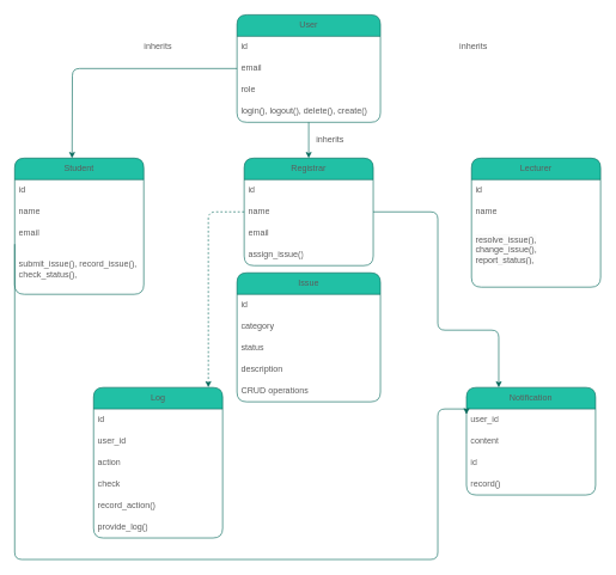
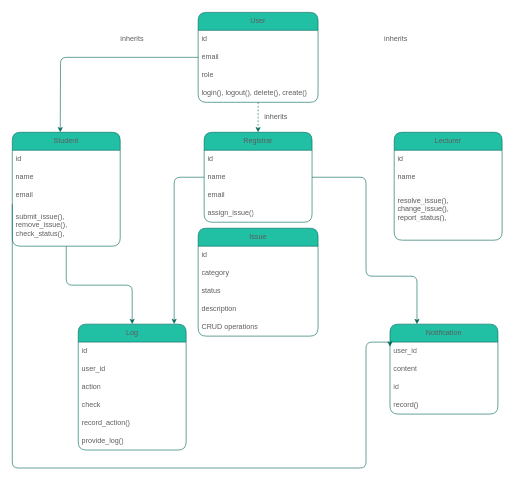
  <mxCell id="0" />
  <mxCell id="1" parent="0" />
- <mxCell id="2" style="edgeStyle=orthogonalEdgeStyle;rounded=1;orthogonalLoop=1;jettySize=auto;html=1;entryX=0.5;entryY=0;entryDx=0;entryDy=0;labelBackgroundColor=none;strokeColor=#006658;fontColor=default;" parent="1" source="3" target="14" edge="1"><mxGeometry relative="1" as="geometry" /></mxCell>
+ <mxCell id="2" style="edgeStyle=orthogonalEdgeStyle;rounded=1;orthogonalLoop=1;jettySize=auto;html=1;entryX=0.5;entryY=0;entryDx=0;entryDy=0;labelBackgroundColor=none;strokeColor=#006658;fontColor=default;dashed=1;" parent="1" source="3" target="14" edge="1"><mxGeometry relative="1" as="geometry" /></mxCell>
  <mxCell id="3" value="User" style="swimlane;fontStyle=0;childLayout=stackLayout;horizontal=1;startSize=30;horizontalStack=0;resizeParent=1;resizeParentMax=0;resizeLast=0;collapsible=1;marginBottom=0;whiteSpace=wrap;html=1;rounded=1;labelBackgroundColor=none;fillColor=#21C0A5;strokeColor=#006658;fontColor=#5C5C5C;" parent="1" vertex="1"><mxGeometry x="330" width="200" height="150" as="geometry" y="20" /></mxCell>
  <mxCell id="4" value="id" style="text;strokeColor=none;fillColor=none;align=left;verticalAlign=middle;spacingLeft=4;spacingRight=4;overflow=hidden;points=[[0,0.5],[1,0.5]];portConstraint=eastwest;rotatable=0;whiteSpace=wrap;html=1;rounded=1;labelBackgroundColor=none;fontColor=#5C5C5C;" parent="3" vertex="1"><mxGeometry y="30" width="200" height="30" as="geometry" /></mxCell>
  <mxCell id="5" value="email" style="text;strokeColor=none;fillColor=none;align=left;verticalAlign=middle;spacingLeft=4;spacingRight=4;overflow=hidden;points=[[0,0.5],[1,0.5]];portConstraint=eastwest;rotatable=0;whiteSpace=wrap;html=1;rounded=1;labelBackgroundColor=none;fontColor=#5C5C5C;" parent="3" vertex="1"><mxGeometry y="60" width="200" height="30" as="geometry" /></mxCell>
  <mxCell id="6" value="role" style="text;strokeColor=none;fillColor=none;align=left;verticalAlign=middle;spacingLeft=4;spacingRight=4;overflow=hidden;points=[[0,0.5],[1,0.5]];portConstraint=eastwest;rotatable=0;whiteSpace=wrap;html=1;rounded=1;labelBackgroundColor=none;fontColor=#5C5C5C;" parent="3" vertex="1"><mxGeometry y="90" width="200" height="30" as="geometry" /></mxCell>
  <mxCell id="7" value="login(), logout(), delete(), create()" style="text;strokeColor=none;fillColor=none;align=left;verticalAlign=middle;spacingLeft=4;spacingRight=4;overflow=hidden;points=[[0,0.5],[1,0.5]];portConstraint=eastwest;rotatable=0;whiteSpace=wrap;html=1;rounded=1;labelBackgroundColor=none;fontColor=#5C5C5C;" vertex="1" parent="3"><mxGeometry y="120" width="200" height="30" as="geometry" /></mxCell>
+ <mxCell id="8" style="edgeStyle=orthogonalEdgeStyle;rounded=1;orthogonalLoop=1;jettySize=auto;html=1;entryX=0.5;entryY=0;entryDx=0;entryDy=0;labelBackgroundColor=none;strokeColor=#006658;fontColor=default;" parent="1" source="9" target="29" edge="1"><mxGeometry relative="1" as="geometry" /></mxCell>
  <mxCell id="9" value="Student" style="swimlane;fontStyle=0;childLayout=stackLayout;horizontal=1;startSize=30;horizontalStack=0;resizeParent=1;resizeParentMax=0;resizeLast=0;collapsible=1;marginBottom=0;whiteSpace=wrap;html=1;rounded=1;labelBackgroundColor=none;fillColor=#21C0A5;strokeColor=#006658;fontColor=#5C5C5C;" parent="1" vertex="1"><mxGeometry x="20" y="220" width="180" height="190" as="geometry" /></mxCell>
  <mxCell id="10" value="id" style="text;strokeColor=none;fillColor=none;align=left;verticalAlign=middle;spacingLeft=4;spacingRight=4;overflow=hidden;points=[[0,0.5],[1,0.5]];portConstraint=eastwest;rotatable=0;whiteSpace=wrap;html=1;rounded=1;labelBackgroundColor=none;fontColor=#5C5C5C;" parent="9" vertex="1"><mxGeometry y="30" width="180" height="30" as="geometry" /></mxCell>
  <mxCell id="11" value="name" style="text;strokeColor=none;fillColor=none;align=left;verticalAlign=middle;spacingLeft=4;spacingRight=4;overflow=hidden;points=[[0,0.5],[1,0.5]];portConstraint=eastwest;rotatable=0;whiteSpace=wrap;html=1;rounded=1;labelBackgroundColor=none;fontColor=#5C5C5C;" parent="9" vertex="1"><mxGeometry y="60" width="180" height="30" as="geometry" /></mxCell>
  <mxCell id="12" value="email" style="text;strokeColor=none;fillColor=none;align=left;verticalAlign=middle;spacingLeft=4;spacingRight=4;overflow=hidden;points=[[0,0.5],[1,0.5]];portConstraint=eastwest;rotatable=0;whiteSpace=wrap;html=1;rounded=1;labelBackgroundColor=none;fontColor=#5C5C5C;" parent="9" vertex="1"><mxGeometry y="90" width="180" height="30" as="geometry" /></mxCell>
- <mxCell id="13" value="submit_issue(), record_issue(), check_status()," style="text;strokeColor=none;fillColor=none;align=left;verticalAlign=middle;spacingLeft=4;spacingRight=4;overflow=hidden;points=[[0,0.5],[1,0.5]];portConstraint=eastwest;rotatable=0;whiteSpace=wrap;html=1;rounded=1;labelBackgroundColor=none;fontColor=#5C5C5C;" vertex="1" parent="9"><mxGeometry y="120" width="180" height="70" as="geometry" /></mxCell>
+ <mxCell id="13" value="submit_issue(), remove_issue(), check_status()," style="text;strokeColor=none;fillColor=none;align=left;verticalAlign=middle;spacingLeft=4;spacingRight=4;overflow=hidden;points=[[0,0.5],[1,0.5]];portConstraint=eastwest;rotatable=0;whiteSpace=wrap;html=1;rounded=1;labelBackgroundColor=none;fontColor=#5C5C5C;" vertex="1" parent="9"><mxGeometry y="120" width="180" height="70" as="geometry" /></mxCell>
  <mxCell id="14" value="Registrar" style="swimlane;fontStyle=0;childLayout=stackLayout;horizontal=1;startSize=30;horizontalStack=0;resizeParent=1;resizeParentMax=0;resizeLast=0;collapsible=1;marginBottom=0;whiteSpace=wrap;html=1;rounded=1;labelBackgroundColor=none;fillColor=#21C0A5;strokeColor=#006658;fontColor=#5C5C5C;" parent="1" vertex="1"><mxGeometry x="340" y="220" width="180" height="150" as="geometry" /></mxCell>
  <mxCell id="15" value="id" style="text;strokeColor=none;fillColor=none;align=left;verticalAlign=middle;spacingLeft=4;spacingRight=4;overflow=hidden;points=[[0,0.5],[1,0.5]];portConstraint=eastwest;rotatable=0;whiteSpace=wrap;html=1;rounded=1;labelBackgroundColor=none;fontColor=#5C5C5C;" parent="14" vertex="1"><mxGeometry y="30" width="180" height="30" as="geometry" /></mxCell>
  <mxCell id="16" value="name" style="text;strokeColor=none;fillColor=none;align=left;verticalAlign=middle;spacingLeft=4;spacingRight=4;overflow=hidden;points=[[0,0.5],[1,0.5]];portConstraint=eastwest;rotatable=0;whiteSpace=wrap;html=1;rounded=1;labelBackgroundColor=none;fontColor=#5C5C5C;" parent="14" vertex="1"><mxGeometry y="60" width="180" height="30" as="geometry" /></mxCell>
  <mxCell id="17" value="email" style="text;strokeColor=none;fillColor=none;align=left;verticalAlign=middle;spacingLeft=4;spacingRight=4;overflow=hidden;points=[[0,0.5],[1,0.5]];portConstraint=eastwest;rotatable=0;whiteSpace=wrap;html=1;rounded=1;labelBackgroundColor=none;fontColor=#5C5C5C;" parent="14" vertex="1"><mxGeometry y="90" width="180" height="30" as="geometry" /></mxCell>
  <mxCell id="18" value="assign_issue()" style="text;strokeColor=none;fillColor=none;align=left;verticalAlign=middle;spacingLeft=4;spacingRight=4;overflow=hidden;points=[[0,0.5],[1,0.5]];portConstraint=eastwest;rotatable=0;whiteSpace=wrap;html=1;rounded=1;labelBackgroundColor=none;fontColor=#5C5C5C;" vertex="1" parent="14"><mxGeometry y="120" width="180" height="30" as="geometry" /></mxCell>
  <mxCell id="19" value="Lecturer" style="swimlane;fontStyle=0;childLayout=stackLayout;horizontal=1;startSize=30;horizontalStack=0;resizeParent=1;resizeParentMax=0;resizeLast=0;collapsible=1;marginBottom=0;whiteSpace=wrap;html=1;rounded=1;labelBackgroundColor=none;fillColor=#21C0A5;strokeColor=#006658;fontColor=#5C5C5C;" parent="1" vertex="1"><mxGeometry x="657" y="220" width="180" height="180" as="geometry" /></mxCell>
  <mxCell id="20" value="id" style="text;strokeColor=none;fillColor=none;align=left;verticalAlign=middle;spacingLeft=4;spacingRight=4;overflow=hidden;points=[[0,0.5],[1,0.5]];portConstraint=eastwest;rotatable=0;whiteSpace=wrap;html=1;rounded=1;labelBackgroundColor=none;fontColor=#5C5C5C;" parent="19" vertex="1"><mxGeometry y="30" width="180" height="30" as="geometry" /></mxCell>
  <mxCell id="21" value="name" style="text;strokeColor=none;fillColor=none;align=left;verticalAlign=middle;spacingLeft=4;spacingRight=4;overflow=hidden;points=[[0,0.5],[1,0.5]];portConstraint=eastwest;rotatable=0;whiteSpace=wrap;html=1;rounded=1;labelBackgroundColor=none;fontColor=#5C5C5C;" parent="19" vertex="1"><mxGeometry y="60" width="180" height="30" as="geometry" /></mxCell>
  <mxCell id="22" value="&lt;br&gt;&lt;span style=&quot;color: rgb(92, 92, 92); font-family: Helvetica; font-size: 12px; font-style: normal; font-variant-ligatures: normal; font-variant-caps: normal; font-weight: 400; letter-spacing: normal; orphans: 2; text-align: left; text-indent: 0px; text-transform: none; widows: 2; word-spacing: 0px; -webkit-text-stroke-width: 0px; white-space: normal; background-color: rgb(251, 251, 251); text-decoration-thickness: initial; text-decoration-style: initial; text-decoration-color: initial; float: none; display: inline !important;&quot;&gt;resolve_issue(), change_issue(), report_status(),&lt;/span&gt;&lt;div&gt;&lt;br/&gt;&lt;/div&gt;" style="text;strokeColor=none;fillColor=none;align=left;verticalAlign=middle;spacingLeft=4;spacingRight=4;overflow=hidden;points=[[0,0.5],[1,0.5]];portConstraint=eastwest;rotatable=0;whiteSpace=wrap;html=1;rounded=1;labelBackgroundColor=none;fontColor=#5C5C5C;" parent="19" vertex="1"><mxGeometry y="90" width="180" height="60" as="geometry" /></mxCell>
  <mxCell id="23" style="text;strokeColor=none;fillColor=none;align=left;verticalAlign=middle;spacingLeft=4;spacingRight=4;overflow=hidden;points=[[0,0.5],[1,0.5]];portConstraint=eastwest;rotatable=0;whiteSpace=wrap;html=1;rounded=1;labelBackgroundColor=none;fontColor=#5C5C5C;" vertex="1" parent="19"><mxGeometry y="150" width="180" height="30" as="geometry" /></mxCell>
  <mxCell id="24" value="Notification" style="swimlane;fontStyle=0;childLayout=stackLayout;horizontal=1;startSize=30;horizontalStack=0;resizeParent=1;resizeParentMax=0;resizeLast=0;collapsible=1;marginBottom=0;whiteSpace=wrap;html=1;rounded=1;labelBackgroundColor=none;fillColor=#21C0A5;strokeColor=#006658;fontColor=#5C5C5C;" parent="1" vertex="1"><mxGeometry x="650" y="540" width="180" height="150" as="geometry" /></mxCell>
  <mxCell id="25" value="user_id" style="text;strokeColor=none;fillColor=none;align=left;verticalAlign=middle;spacingLeft=4;spacingRight=4;overflow=hidden;points=[[0,0.5],[1,0.5]];portConstraint=eastwest;rotatable=0;whiteSpace=wrap;html=1;rounded=1;labelBackgroundColor=none;fontColor=#5C5C5C;" parent="24" vertex="1"><mxGeometry y="30" width="180" height="30" as="geometry" /></mxCell>
  <mxCell id="26" value="content" style="text;strokeColor=none;fillColor=none;align=left;verticalAlign=middle;spacingLeft=4;spacingRight=4;overflow=hidden;points=[[0,0.5],[1,0.5]];portConstraint=eastwest;rotatable=0;whiteSpace=wrap;html=1;rounded=1;labelBackgroundColor=none;fontColor=#5C5C5C;" parent="24" vertex="1"><mxGeometry y="60" width="180" height="30" as="geometry" /></mxCell>
  <mxCell id="27" value="id" style="text;strokeColor=none;fillColor=none;align=left;verticalAlign=middle;spacingLeft=4;spacingRight=4;overflow=hidden;points=[[0,0.5],[1,0.5]];portConstraint=eastwest;rotatable=0;whiteSpace=wrap;html=1;rounded=1;labelBackgroundColor=none;fontColor=#5C5C5C;" parent="24" vertex="1"><mxGeometry y="90" width="180" height="30" as="geometry" /></mxCell>
  <mxCell id="28" value="record()" style="text;strokeColor=none;fillColor=none;align=left;verticalAlign=middle;spacingLeft=4;spacingRight=4;overflow=hidden;points=[[0,0.5],[1,0.5]];portConstraint=eastwest;rotatable=0;whiteSpace=wrap;html=1;rounded=1;labelBackgroundColor=none;fontColor=#5C5C5C;" vertex="1" parent="24"><mxGeometry y="120" width="180" height="30" as="geometry" /></mxCell>
  <mxCell id="29" value="Log" style="swimlane;fontStyle=0;childLayout=stackLayout;horizontal=1;startSize=30;horizontalStack=0;resizeParent=1;resizeParentMax=0;resizeLast=0;collapsible=1;marginBottom=0;whiteSpace=wrap;html=1;rounded=1;labelBackgroundColor=none;fillColor=#21C0A5;strokeColor=#006658;fontColor=#5C5C5C;" parent="1" vertex="1"><mxGeometry x="130" y="540" width="180" height="210" as="geometry" /></mxCell>
  <mxCell id="30" value="id" style="text;strokeColor=none;fillColor=none;align=left;verticalAlign=middle;spacingLeft=4;spacingRight=4;overflow=hidden;points=[[0,0.5],[1,0.5]];portConstraint=eastwest;rotatable=0;whiteSpace=wrap;html=1;rounded=1;labelBackgroundColor=none;fontColor=#5C5C5C;" parent="29" vertex="1"><mxGeometry y="30" width="180" height="30" as="geometry" /></mxCell>
  <mxCell id="31" value="user_id" style="text;strokeColor=none;fillColor=none;align=left;verticalAlign=middle;spacingLeft=4;spacingRight=4;overflow=hidden;points=[[0,0.5],[1,0.5]];portConstraint=eastwest;rotatable=0;whiteSpace=wrap;html=1;rounded=1;labelBackgroundColor=none;fontColor=#5C5C5C;" parent="29" vertex="1"><mxGeometry y="60" width="180" height="30" as="geometry" /></mxCell>
  <mxCell id="32" value="action" style="text;strokeColor=none;fillColor=none;align=left;verticalAlign=middle;spacingLeft=4;spacingRight=4;overflow=hidden;points=[[0,0.5],[1,0.5]];portConstraint=eastwest;rotatable=0;whiteSpace=wrap;html=1;rounded=1;labelBackgroundColor=none;fontColor=#5C5C5C;" parent="29" vertex="1"><mxGeometry y="90" width="180" height="30" as="geometry" /></mxCell>
  <mxCell id="33" value="check" style="text;strokeColor=none;fillColor=none;align=left;verticalAlign=middle;spacingLeft=4;spacingRight=4;overflow=hidden;points=[[0,0.5],[1,0.5]];portConstraint=eastwest;rotatable=0;whiteSpace=wrap;html=1;rounded=1;labelBackgroundColor=none;fontColor=#5C5C5C;" parent="29" vertex="1"><mxGeometry y="120" width="180" height="30" as="geometry" /></mxCell>
  <mxCell id="34" value="record_action()" style="text;strokeColor=none;fillColor=none;align=left;verticalAlign=middle;spacingLeft=4;spacingRight=4;overflow=hidden;points=[[0,0.5],[1,0.5]];portConstraint=eastwest;rotatable=0;whiteSpace=wrap;html=1;rounded=1;labelBackgroundColor=none;fontColor=#5C5C5C;" vertex="1" parent="29"><mxGeometry y="150" width="180" height="30" as="geometry" /></mxCell>
  <mxCell id="35" value="provide_log()" style="text;strokeColor=none;fillColor=none;align=left;verticalAlign=middle;spacingLeft=4;spacingRight=4;overflow=hidden;points=[[0,0.5],[1,0.5]];portConstraint=eastwest;rotatable=0;whiteSpace=wrap;html=1;rounded=1;labelBackgroundColor=none;fontColor=#5C5C5C;" vertex="1" parent="29"><mxGeometry y="180" width="180" height="30" as="geometry" /></mxCell>
  <mxCell id="36" style="edgeStyle=orthogonalEdgeStyle;rounded=1;orthogonalLoop=1;jettySize=auto;html=1;labelBackgroundColor=none;strokeColor=#006658;fontColor=default;" parent="1" source="3" edge="1"><mxGeometry relative="1" as="geometry"><mxPoint x="100" y="220" as="targetPoint" /></mxGeometry></mxCell>
  <mxCell id="37" value="Issue" style="swimlane;fontStyle=0;childLayout=stackLayout;horizontal=1;startSize=30;horizontalStack=0;resizeParent=1;resizeParentMax=0;resizeLast=0;collapsible=1;marginBottom=0;whiteSpace=wrap;html=1;rounded=1;labelBackgroundColor=none;fillColor=#21C0A5;strokeColor=#006658;fontColor=#5C5C5C;" parent="1" vertex="1"><mxGeometry x="330" y="380" width="200" height="180" as="geometry" /></mxCell>
  <mxCell id="38" value="id" style="text;strokeColor=none;fillColor=none;align=left;verticalAlign=middle;spacingLeft=4;spacingRight=4;overflow=hidden;points=[[0,0.5],[1,0.5]];portConstraint=eastwest;rotatable=0;whiteSpace=wrap;html=1;rounded=1;labelBackgroundColor=none;fontColor=#5C5C5C;" parent="37" vertex="1"><mxGeometry y="30" width="200" height="30" as="geometry" /></mxCell>
  <mxCell id="39" value="category" style="text;strokeColor=none;fillColor=none;align=left;verticalAlign=middle;spacingLeft=4;spacingRight=4;overflow=hidden;points=[[0,0.5],[1,0.5]];portConstraint=eastwest;rotatable=0;whiteSpace=wrap;html=1;rounded=1;labelBackgroundColor=none;fontColor=#5C5C5C;" parent="37" vertex="1"><mxGeometry y="60" width="200" height="30" as="geometry" /></mxCell>
  <mxCell id="40" value="status" style="text;strokeColor=none;fillColor=none;align=left;verticalAlign=middle;spacingLeft=4;spacingRight=4;overflow=hidden;points=[[0,0.5],[1,0.5]];portConstraint=eastwest;rotatable=0;whiteSpace=wrap;html=1;rounded=1;labelBackgroundColor=none;fontColor=#5C5C5C;" parent="37" vertex="1"><mxGeometry y="90" width="200" height="30" as="geometry" /></mxCell>
  <mxCell id="41" value="description" style="text;strokeColor=none;fillColor=none;align=left;verticalAlign=middle;spacingLeft=4;spacingRight=4;overflow=hidden;points=[[0,0.5],[1,0.5]];portConstraint=eastwest;rotatable=0;whiteSpace=wrap;html=1;rounded=1;labelBackgroundColor=none;fontColor=#5C5C5C;" vertex="1" parent="37"><mxGeometry y="120" width="200" height="30" as="geometry" /></mxCell>
  <mxCell id="42" value="CRUD operations" style="text;strokeColor=none;fillColor=none;align=left;verticalAlign=middle;spacingLeft=4;spacingRight=4;overflow=hidden;points=[[0,0.5],[1,0.5]];portConstraint=eastwest;rotatable=0;whiteSpace=wrap;html=1;rounded=1;labelBackgroundColor=none;fontColor=#5C5C5C;" vertex="1" parent="37"><mxGeometry y="150" width="200" height="30" as="geometry" /></mxCell>
- <mxCell id="43" style="edgeStyle=orthogonalEdgeStyle;rounded=1;orthogonalLoop=1;jettySize=auto;html=1;entryX=0.889;entryY=-0.001;entryDx=0;entryDy=0;entryPerimeter=0;labelBackgroundColor=none;strokeColor=#006658;fontColor=default;dashed=1;" parent="1" source="14" target="29" edge="1"><mxGeometry relative="1" as="geometry" /></mxCell>
+ <mxCell id="43" style="edgeStyle=orthogonalEdgeStyle;rounded=1;orthogonalLoop=1;jettySize=auto;html=1;entryX=0.889;entryY=-0.001;entryDx=0;entryDy=0;entryPerimeter=0;labelBackgroundColor=none;strokeColor=#006658;fontColor=default;" parent="1" source="14" target="29" edge="1"><mxGeometry relative="1" as="geometry" /></mxCell>
  <mxCell id="44" style="edgeStyle=orthogonalEdgeStyle;rounded=1;orthogonalLoop=1;jettySize=auto;html=1;entryX=0;entryY=0.25;entryDx=0;entryDy=0;labelBackgroundColor=none;strokeColor=#006658;fontColor=default;" parent="1" source="12" target="24" edge="1"><mxGeometry relative="1" as="geometry"><Array as="points"><mxPoint x="20" y="780" /><mxPoint x="610" y="780" /><mxPoint x="610" y="570" /></Array></mxGeometry></mxCell>
  <mxCell id="45" style="edgeStyle=orthogonalEdgeStyle;rounded=1;orthogonalLoop=1;jettySize=auto;html=1;entryX=0.25;entryY=0;entryDx=0;entryDy=0;labelBackgroundColor=none;strokeColor=#006658;fontColor=default;" parent="1" source="16" target="24" edge="1"><mxGeometry relative="1" as="geometry"><Array as="points"><mxPoint x="610" y="295" /><mxPoint x="610" y="460" /><mxPoint x="695" y="460" /></Array></mxGeometry></mxCell>
  <mxCell id="46" value="inherits" style="text;strokeColor=none;align=center;fillColor=none;html=1;verticalAlign=middle;whiteSpace=wrap;rounded=1;labelBackgroundColor=none;fontColor=#5C5C5C;" parent="1" vertex="1"><mxGeometry x="190" y="50" width="60" height="30" as="geometry" /></mxCell>
  <mxCell id="47" value="inherits" style="text;strokeColor=none;align=center;fillColor=none;html=1;verticalAlign=middle;whiteSpace=wrap;rounded=1;labelBackgroundColor=none;fontColor=#5C5C5C;" parent="1" vertex="1"><mxGeometry x="630" y="50" width="60" height="30" as="geometry" /></mxCell>
  <mxCell id="48" value="inherits" style="text;strokeColor=none;align=center;fillColor=none;html=1;verticalAlign=middle;whiteSpace=wrap;rounded=1;labelBackgroundColor=none;fontColor=#5C5C5C;" parent="1" vertex="1"><mxGeometry x="430" y="180" width="60" height="30" as="geometry" /></mxCell>
